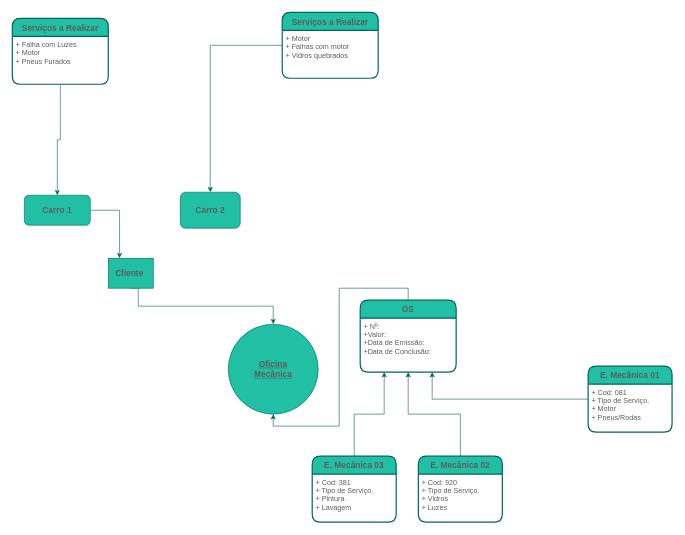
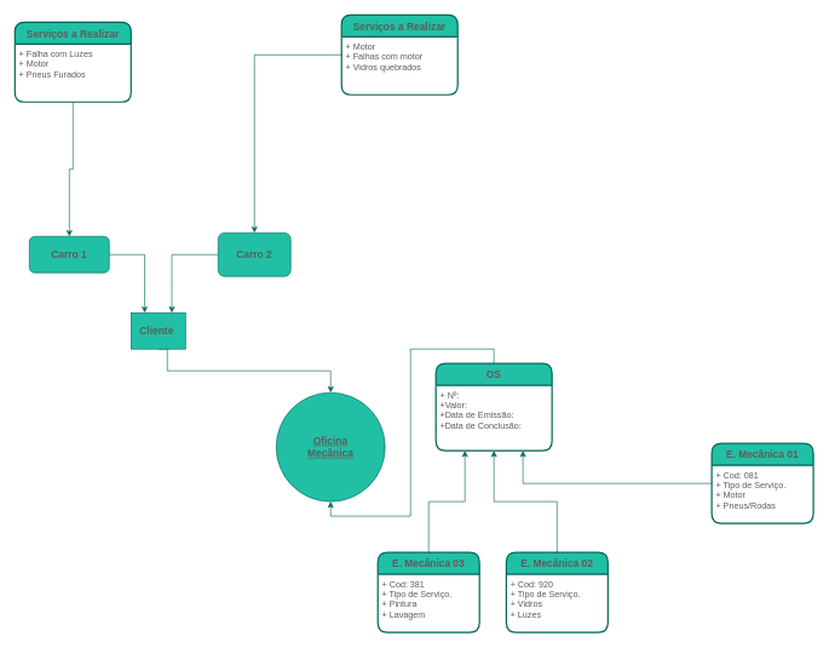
  <mxCell id="0" />
  <mxCell id="1" parent="0" />
  <mxCell id="2" value="&lt;span style=&quot;font-size: 14px;&quot;&gt;&lt;b style=&quot;&quot;&gt;&lt;u&gt;Oficina&lt;br&gt;Mecânica&lt;br&gt;&lt;/u&gt;&lt;/b&gt;&lt;/span&gt;" style="ellipse;whiteSpace=wrap;html=1;aspect=fixed;fillColor=#21C0A5;strokeColor=#006658;fontColor=#5C5C5C;" vertex="1" parent="1"><mxGeometry x="380" y="540" width="150" height="150" as="geometry" /></mxCell>
  <mxCell id="3" style="edgeStyle=orthogonalEdgeStyle;rounded=0;orthogonalLoop=1;jettySize=auto;html=1;exitX=0.5;exitY=1;exitDx=0;exitDy=0;fontSize=14;strokeColor=#006658;fontColor=#5C5C5C;" edge="1" parent="1" source="4" target="2"><mxGeometry relative="1" as="geometry"><Array as="points"><mxPoint x="230" y="510" /><mxPoint x="455" y="510" /></Array></mxGeometry></mxCell>
  <mxCell id="4" value="&lt;b&gt;Cliente&amp;nbsp;&lt;/b&gt;" style="rounded=0;whiteSpace=wrap;html=1;fontSize=14;fillColor=#21C0A5;strokeColor=#006658;fontColor=#5C5C5C;" vertex="1" parent="1"><mxGeometry x="180" y="430" width="75" height="50" as="geometry" /></mxCell>
  <mxCell id="5" style="edgeStyle=orthogonalEdgeStyle;rounded=0;orthogonalLoop=1;jettySize=auto;html=1;entryX=0.25;entryY=0;entryDx=0;entryDy=0;fontSize=14;strokeColor=#006658;fontColor=#5C5C5C;" edge="1" parent="1" source="6" target="4"><mxGeometry relative="1" as="geometry" /></mxCell>
  <mxCell id="6" value="&lt;b&gt;Carro 1&lt;/b&gt;" style="rounded=1;whiteSpace=wrap;html=1;fontSize=14;fillColor=#21C0A5;strokeColor=#006658;fontColor=#5C5C5C;" vertex="1" parent="1"><mxGeometry x="40" y="325" width="110" height="50" as="geometry" /></mxCell>
+ <mxCell id="7" style="edgeStyle=orthogonalEdgeStyle;rounded=0;orthogonalLoop=1;jettySize=auto;html=1;entryX=0.75;entryY=0;entryDx=0;entryDy=0;fontSize=14;strokeColor=#006658;fontColor=#5C5C5C;" edge="1" parent="1" source="8" target="4"><mxGeometry relative="1" as="geometry" /></mxCell>
  <mxCell id="8" value="&lt;b&gt;Carro 2&lt;/b&gt;" style="rounded=1;whiteSpace=wrap;html=1;fontSize=14;fillColor=#21C0A5;strokeColor=#006658;fontColor=#5C5C5C;" vertex="1" parent="1"><mxGeometry x="300" y="320" width="100" height="60" as="geometry" /></mxCell>
  <mxCell id="9" value="OS" style="swimlane;childLayout=stackLayout;horizontal=1;startSize=30;horizontalStack=0;rounded=1;fontSize=14;fontStyle=1;strokeWidth=2;resizeParent=0;resizeLast=1;shadow=0;dashed=0;align=center;fillColor=#21C0A5;strokeColor=#006658;fontColor=#5C5C5C;" vertex="1" parent="1"><mxGeometry x="600" y="500" width="160" height="120" as="geometry" /></mxCell>
  <mxCell id="10" value="+ Nº: &#10;+Valor:&#10;+Data de Emissão: &#10;+Data de Conclusão:&#10;" style="align=left;strokeColor=none;fillColor=none;spacingLeft=4;fontSize=12;verticalAlign=top;resizable=0;rotatable=0;part=1;fontColor=#5C5C5C;" vertex="1" parent="9"><mxGeometry y="30" width="160" height="90" as="geometry" /></mxCell>
  <mxCell id="11" style="edgeStyle=orthogonalEdgeStyle;rounded=0;orthogonalLoop=1;jettySize=auto;html=1;exitX=0.5;exitY=0;exitDx=0;exitDy=0;fontSize=14;entryX=0.5;entryY=1;entryDx=0;entryDy=0;strokeColor=#006658;fontColor=#5C5C5C;" edge="1" parent="1" source="9" target="2"><mxGeometry relative="1" as="geometry"><mxPoint x="320" y="740" as="targetPoint" /></mxGeometry></mxCell>
  <mxCell id="12" style="edgeStyle=orthogonalEdgeStyle;rounded=0;orthogonalLoop=1;jettySize=auto;html=1;entryX=0.75;entryY=1;entryDx=0;entryDy=0;fontSize=14;strokeColor=#006658;fontColor=#5C5C5C;" edge="1" parent="1" source="13" target="10"><mxGeometry relative="1" as="geometry" /></mxCell>
  <mxCell id="13" value="E. Mecânica 01" style="swimlane;childLayout=stackLayout;horizontal=1;startSize=30;horizontalStack=0;rounded=1;fontSize=14;fontStyle=1;strokeWidth=2;resizeParent=0;resizeLast=1;shadow=0;dashed=0;align=center;fillColor=#21C0A5;strokeColor=#006658;fontColor=#5C5C5C;" vertex="1" parent="1"><mxGeometry x="980" y="610" width="140" height="110" as="geometry" /></mxCell>
  <mxCell id="14" value="+ Cod: 081&#10;+ Tipo de Serviço.&#10;+ Motor&#10;+ Pneus/Rodas" style="align=left;strokeColor=none;fillColor=none;spacingLeft=4;fontSize=12;verticalAlign=top;resizable=0;rotatable=0;part=1;fontColor=#5C5C5C;" vertex="1" parent="13"><mxGeometry y="30" width="140" height="80" as="geometry" /></mxCell>
  <mxCell id="15" style="edgeStyle=orthogonalEdgeStyle;rounded=0;orthogonalLoop=1;jettySize=auto;html=1;entryX=0.5;entryY=1;entryDx=0;entryDy=0;fontSize=14;strokeColor=#006658;fontColor=#5C5C5C;" edge="1" parent="1" source="16" target="10"><mxGeometry relative="1" as="geometry" /></mxCell>
  <mxCell id="16" value="E. Mecânica 02" style="swimlane;childLayout=stackLayout;horizontal=1;startSize=30;horizontalStack=0;rounded=1;fontSize=14;fontStyle=1;strokeWidth=2;resizeParent=0;resizeLast=1;shadow=0;dashed=0;align=center;fillColor=#21C0A5;strokeColor=#006658;fontColor=#5C5C5C;" vertex="1" parent="1"><mxGeometry x="697" y="760" width="140" height="110" as="geometry" /></mxCell>
  <mxCell id="17" value="+ Cod: 920&#10;+ Tipo de Serviço.&#10;+ Vidros&#10;+ Luzes" style="align=left;strokeColor=none;fillColor=none;spacingLeft=4;fontSize=12;verticalAlign=top;resizable=0;rotatable=0;part=1;fontColor=#5C5C5C;" vertex="1" parent="16"><mxGeometry y="30" width="140" height="80" as="geometry" /></mxCell>
  <mxCell id="18" style="edgeStyle=orthogonalEdgeStyle;rounded=0;orthogonalLoop=1;jettySize=auto;html=1;strokeColor=#006658;fontColor=#5C5C5C;fillColor=#21C0A5;entryX=0.25;entryY=1;entryDx=0;entryDy=0;" edge="1" parent="1" source="19" target="10"><mxGeometry relative="1" as="geometry"><mxPoint x="640" y="630" as="targetPoint" /></mxGeometry></mxCell>
  <mxCell id="19" value="E. Mecânica 03" style="swimlane;childLayout=stackLayout;horizontal=1;startSize=30;horizontalStack=0;rounded=1;fontSize=14;fontStyle=1;strokeWidth=2;resizeParent=0;resizeLast=1;shadow=0;dashed=0;align=center;fillColor=#21C0A5;strokeColor=#006658;fontColor=#5C5C5C;" vertex="1" parent="1"><mxGeometry x="520" y="760" width="140" height="110" as="geometry" /></mxCell>
  <mxCell id="20" value="+ Cod: 381&#10;+ Tipo de Serviço.&#10;+ Pintura&#10;+ Lavagem" style="align=left;strokeColor=none;fillColor=none;spacingLeft=4;fontSize=12;verticalAlign=top;resizable=0;rotatable=0;part=1;fontColor=#5C5C5C;" vertex="1" parent="19"><mxGeometry y="30" width="140" height="80" as="geometry" /></mxCell>
  <mxCell id="21" style="edgeStyle=orthogonalEdgeStyle;rounded=0;orthogonalLoop=1;jettySize=auto;html=1;entryX=0.5;entryY=0;entryDx=0;entryDy=0;strokeColor=#006658;fontColor=#5C5C5C;fillColor=#21C0A5;" edge="1" parent="1" source="22" target="8"><mxGeometry relative="1" as="geometry" /></mxCell>
  <mxCell id="22" value="Serviços a Realizar" style="swimlane;childLayout=stackLayout;horizontal=1;startSize=30;horizontalStack=0;rounded=1;fontSize=14;fontStyle=1;strokeWidth=2;resizeParent=0;resizeLast=1;shadow=0;dashed=0;align=center;fillColor=#21C0A5;strokeColor=#006658;fontColor=#5C5C5C;" vertex="1" parent="1"><mxGeometry x="470" y="20" width="160" height="110" as="geometry" /></mxCell>
  <mxCell id="23" value="+ Motor &#10;+ Falhas com motor&#10;+ Vidros quebrados" style="align=left;strokeColor=none;fillColor=none;spacingLeft=4;fontSize=12;verticalAlign=top;resizable=0;rotatable=0;part=1;fontColor=#5C5C5C;" vertex="1" parent="22"><mxGeometry y="30" width="160" height="80" as="geometry" /></mxCell>
  <mxCell id="24" style="edgeStyle=orthogonalEdgeStyle;rounded=0;orthogonalLoop=1;jettySize=auto;html=1;entryX=0.5;entryY=0;entryDx=0;entryDy=0;strokeColor=#006658;fontColor=#5C5C5C;fillColor=#21C0A5;" edge="1" parent="1" source="25" target="6"><mxGeometry relative="1" as="geometry" /></mxCell>
  <mxCell id="25" value="Serviços a Realizar" style="swimlane;childLayout=stackLayout;horizontal=1;startSize=30;horizontalStack=0;rounded=1;fontSize=14;fontStyle=1;strokeWidth=2;resizeParent=0;resizeLast=1;shadow=0;dashed=0;align=center;fillColor=#21C0A5;strokeColor=#006658;fontColor=#5C5C5C;" vertex="1" parent="1"><mxGeometry x="20" y="30" width="160" height="110" as="geometry" /></mxCell>
  <mxCell id="26" value="+ Falha com Luzes&#10;+ Motor &#10;+ Pneus Furados" style="align=left;strokeColor=none;fillColor=none;spacingLeft=4;fontSize=12;verticalAlign=top;resizable=0;rotatable=0;part=1;fontColor=#5C5C5C;" vertex="1" parent="25"><mxGeometry y="30" width="160" height="80" as="geometry" /></mxCell>
